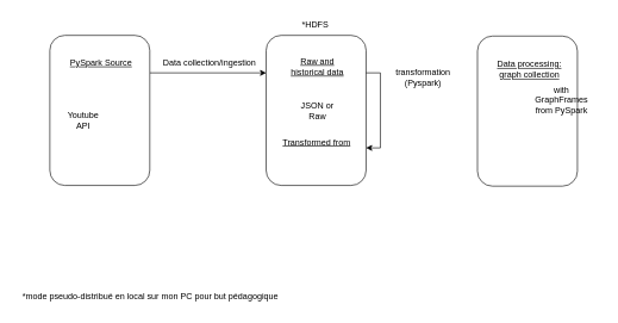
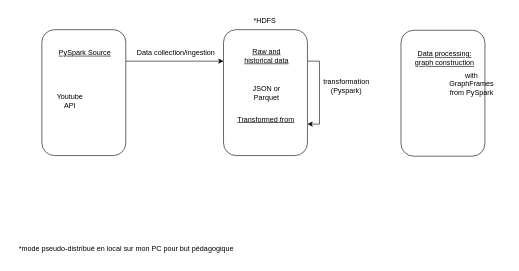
  <mxCell id="0" />
  <mxCell id="1" parent="0" />
  <mxCell id="2" style="edgeStyle=orthogonalEdgeStyle;rounded=0;orthogonalLoop=1;jettySize=auto;html=1;exitX=0.25;exitY=0;exitDx=0;exitDy=0;entryX=0.25;entryY=1;entryDx=0;entryDy=0;" edge="1" parent="1" source="3" target="6"><mxGeometry relative="1" as="geometry" /></mxCell>
  <mxCell id="3" value="" style="rounded=1;whiteSpace=wrap;html=1;rotation=90;" vertex="1" parent="1"><mxGeometry x="34" y="84" width="210" height="140" as="geometry" /></mxCell>
  <mxCell id="4" value="&lt;u&gt;PySpark Source&lt;/u&gt;" style="text;html=1;align=center;verticalAlign=middle;whiteSpace=wrap;rounded=0;" vertex="1" parent="1"><mxGeometry x="86" y="73" width="110" height="30" as="geometry" /></mxCell>
  <mxCell id="5" value="Youtube API" style="text;html=1;align=center;verticalAlign=middle;whiteSpace=wrap;rounded=0;" vertex="1" parent="1"><mxGeometry x="86" y="153" width="60" height="30" as="geometry" /></mxCell>
  <mxCell id="6" value="" style="rounded=1;whiteSpace=wrap;html=1;rotation=90;" vertex="1" parent="1"><mxGeometry x="337" y="84" width="210" height="140" as="geometry" /></mxCell>
  <mxCell id="7" value="&lt;u&gt;Raw and historical data&lt;/u&gt;" style="text;html=1;align=center;verticalAlign=middle;whiteSpace=wrap;rounded=0;" vertex="1" parent="1"><mxGeometry x="394" y="78" width="100" height="30" as="geometry" /></mxCell>
  <mxCell id="8" value="&lt;u&gt;Transformed from&lt;/u&gt;" style="text;html=1;align=center;verticalAlign=middle;whiteSpace=wrap;rounded=0;" vertex="1" parent="1"><mxGeometry x="393" y="184" width="100" height="30" as="geometry" /></mxCell>
- <mxCell id="9" value="JSON or Raw" style="text;html=1;align=center;verticalAlign=middle;whiteSpace=wrap;rounded=0;" vertex="1" parent="1"><mxGeometry x="414" y="139" width="60" height="30" as="geometry" /></mxCell>
+ <mxCell id="9" value="JSON or Parquet" style="text;html=1;align=center;verticalAlign=middle;whiteSpace=wrap;rounded=0;" vertex="1" parent="1"><mxGeometry x="414" y="139" width="60" height="30" as="geometry" /></mxCell>
  <mxCell id="10" value="*HDFS" style="text;html=1;align=center;verticalAlign=middle;whiteSpace=wrap;rounded=0;" vertex="1" parent="1"><mxGeometry x="381" y="20" width="120" height="30" as="geometry" /></mxCell>
  <mxCell id="11" value="*mode pseudo-distribué en local sur mon PC pour but pédagogique" style="text;html=1;align=center;verticalAlign=middle;whiteSpace=wrap;rounded=0;" vertex="1" parent="1"><mxGeometry x="20" y="400" width="380" height="30" as="geometry" /></mxCell>
  <mxCell id="12" value="" style="rounded=1;whiteSpace=wrap;html=1;rotation=90;" vertex="1" parent="1"><mxGeometry x="633" y="85" width="210" height="140" as="geometry" /></mxCell>
- <mxCell id="13" value="&lt;u&gt;Data processing: graph collection&lt;/u&gt;" style="text;html=1;align=center;verticalAlign=middle;whiteSpace=wrap;rounded=0;" vertex="1" parent="1"><mxGeometry x="686" y="82" width="110" height="30" as="geometry" /></mxCell>
+ <mxCell id="13" value="&lt;u&gt;Data processing: graph construction&lt;/u&gt;" style="text;html=1;align=center;verticalAlign=middle;whiteSpace=wrap;rounded=0;" vertex="1" parent="1"><mxGeometry x="686" y="82" width="110" height="30" as="geometry" /></mxCell>
  <mxCell id="14" value="with GraphFrames from PySpark" style="text;html=1;align=center;verticalAlign=middle;whiteSpace=wrap;rounded=0;" vertex="1" parent="1"><mxGeometry x="756" y="125" width="60" height="30" as="geometry" /></mxCell>
  <mxCell id="15" value="Data collection/ingestion" style="text;html=1;align=center;verticalAlign=middle;whiteSpace=wrap;rounded=0;" vertex="1" parent="1"><mxGeometry x="208" y="73" width="170" height="30" as="geometry" /></mxCell>
  <mxCell id="16" style="edgeStyle=orthogonalEdgeStyle;rounded=0;orthogonalLoop=1;jettySize=auto;html=1;exitX=0.25;exitY=0;exitDx=0;exitDy=0;entryX=0.75;entryY=0;entryDx=0;entryDy=0;" edge="1" parent="1" source="6" target="6"><mxGeometry relative="1" as="geometry" /></mxCell>
- <mxCell id="17" value="transformation (Pyspark)" style="text;html=1;align=center;verticalAlign=middle;whiteSpace=wrap;rounded=0;" vertex="1" parent="1"><mxGeometry x="562" y="93" width="60" height="30" as="geometry" /></mxCell>
+ <mxCell id="17" value="transformation (Pyspark)" style="text;html=1;align=center;verticalAlign=middle;whiteSpace=wrap;rounded=0;" vertex="1" parent="1"><mxGeometry x="547" y="128" width="60" height="30" as="geometry" /></mxCell>
